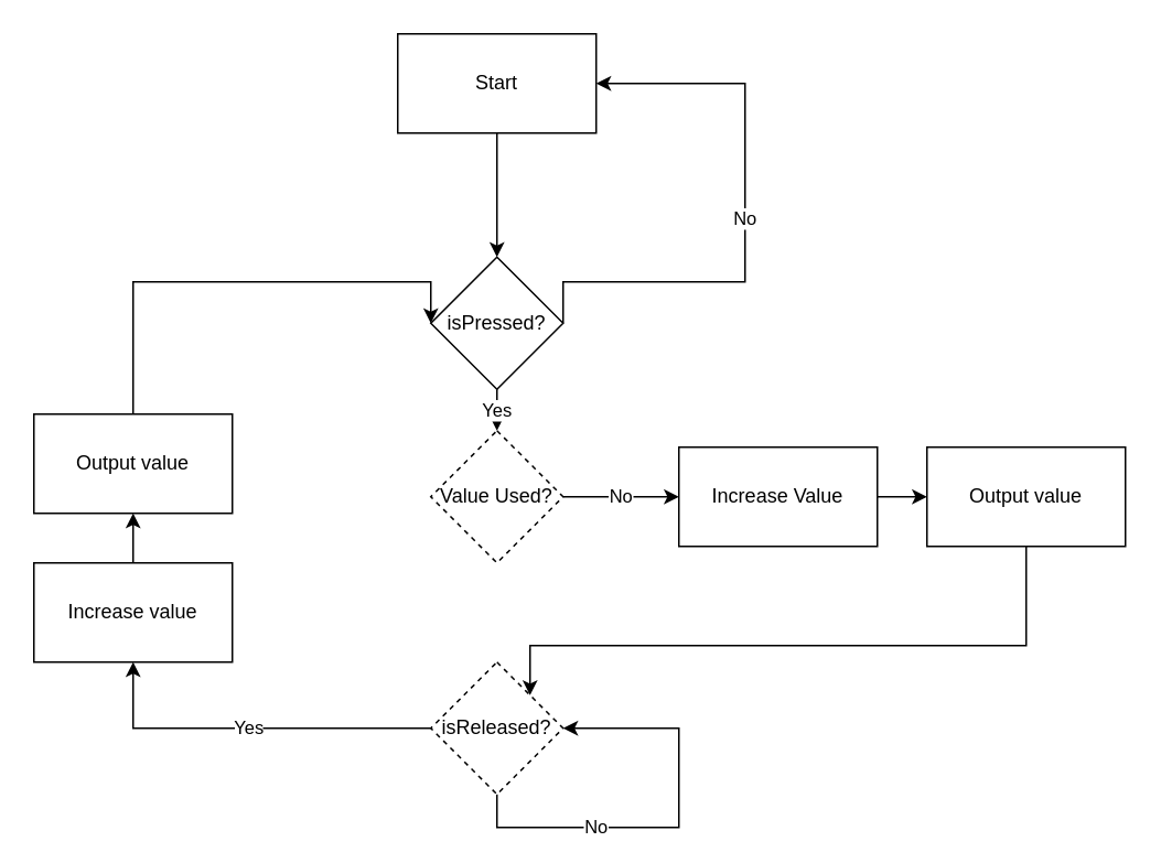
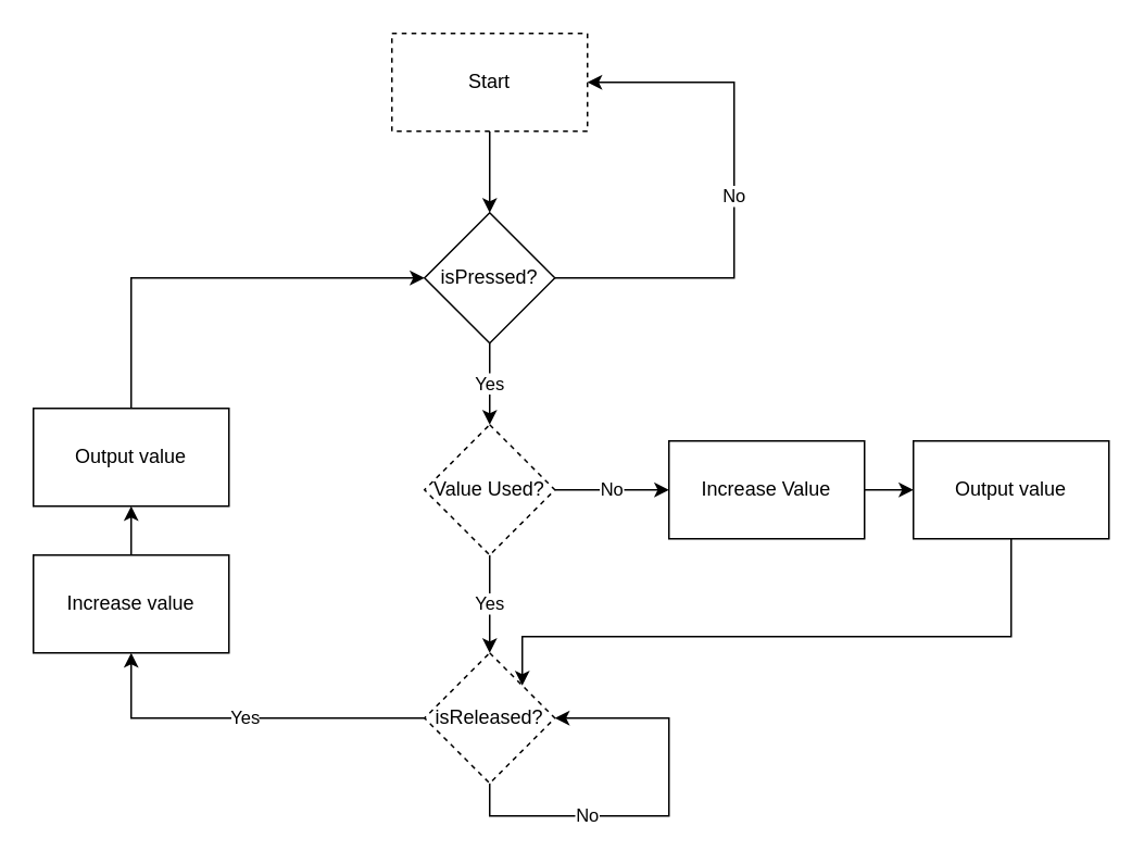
  <mxCell id="0" />
  <mxCell id="1" parent="0" />
  <mxCell id="2" value="" style="edgeStyle=orthogonalEdgeStyle;rounded=0;orthogonalLoop=1;jettySize=auto;html=1;entryX=0.5;entryY=0;entryDx=0;entryDy=0;" edge="1" parent="1" source="3" target="6"><mxGeometry relative="1" as="geometry"><mxPoint x="300" y="160" as="targetPoint" /></mxGeometry></mxCell>
- <mxCell id="3" value="Start" style="rounded=0;whiteSpace=wrap;html=1;" vertex="1" parent="1"><mxGeometry x="240" y="20" width="120" height="60" as="geometry" /></mxCell>
+ <mxCell id="3" value="Start" style="rounded=0;whiteSpace=wrap;html=1;dashed=1;" vertex="1" parent="1"><mxGeometry x="240" y="20" width="120" height="60" as="geometry" /></mxCell>
  <mxCell id="4" value="No" style="edgeStyle=orthogonalEdgeStyle;rounded=0;orthogonalLoop=1;jettySize=auto;html=1;exitX=1;exitY=0.5;exitDx=0;exitDy=0;entryX=1;entryY=0.5;entryDx=0;entryDy=0;" edge="1" parent="1" source="6" target="3"><mxGeometry relative="1" as="geometry"><Array as="points"><mxPoint x="450" y="170" /><mxPoint x="450" y="50" /></Array></mxGeometry></mxCell>
  <mxCell id="5" value="Yes" style="edgeStyle=orthogonalEdgeStyle;rounded=0;orthogonalLoop=1;jettySize=auto;html=1;exitX=0.5;exitY=1;exitDx=0;exitDy=0;entryX=0.5;entryY=0;entryDx=0;entryDy=0;" edge="1" parent="1" source="6" target="9"><mxGeometry relative="1" as="geometry" /></mxCell>
- <mxCell id="6" value="isPressed?" style="rhombus;whiteSpace=wrap;html=1;" vertex="1" parent="1"><mxGeometry x="260" y="155" width="80" height="80" as="geometry" /></mxCell>
+ <mxCell id="6" value="isPressed?" style="rhombus;whiteSpace=wrap;html=1;" vertex="1" parent="1"><mxGeometry x="260" y="130" width="80" height="80" as="geometry" /></mxCell>
  <mxCell id="7" value="No" style="edgeStyle=orthogonalEdgeStyle;rounded=0;orthogonalLoop=1;jettySize=auto;html=1;exitX=1;exitY=0.5;exitDx=0;exitDy=0;entryX=0;entryY=0.5;entryDx=0;entryDy=0;" edge="1" parent="1" source="9" target="15"><mxGeometry relative="1" as="geometry" /></mxCell>
+ <mxCell id="8" value="Yes" style="edgeStyle=orthogonalEdgeStyle;rounded=0;orthogonalLoop=1;jettySize=auto;html=1;" edge="1" parent="1" source="9" target="12"><mxGeometry relative="1" as="geometry" /></mxCell>
  <mxCell id="9" value="Value Used?" style="rhombus;whiteSpace=wrap;html=1;dashed=1;" vertex="1" parent="1"><mxGeometry x="260" y="260" width="80" height="80" as="geometry" /></mxCell>
  <mxCell id="10" value="Yes" style="edgeStyle=orthogonalEdgeStyle;rounded=0;orthogonalLoop=1;jettySize=auto;html=1;exitX=0;exitY=0.5;exitDx=0;exitDy=0;entryX=0.5;entryY=1;entryDx=0;entryDy=0;" edge="1" parent="1" source="12" target="18"><mxGeometry relative="1" as="geometry"><mxPoint x="80" y="350" as="targetPoint" /></mxGeometry></mxCell>
  <mxCell id="11" value="No" style="edgeStyle=orthogonalEdgeStyle;rounded=0;orthogonalLoop=1;jettySize=auto;html=1;exitX=0.5;exitY=1;exitDx=0;exitDy=0;entryX=1;entryY=0.5;entryDx=0;entryDy=0;" edge="1" parent="1" source="12" target="12"><mxGeometry x="-0.385" relative="1" as="geometry"><mxPoint x="410" y="450" as="targetPoint" /><Array as="points"><mxPoint x="300" y="500" /><mxPoint x="410" y="500" /><mxPoint x="410" y="440" /></Array><mxPoint as="offset" /></mxGeometry></mxCell>
  <mxCell id="12" value="isReleased?" style="rhombus;whiteSpace=wrap;html=1;dashed=1;" vertex="1" parent="1"><mxGeometry x="260" y="400" width="80" height="80" as="geometry" /></mxCell>
  <mxCell id="13" style="edgeStyle=orthogonalEdgeStyle;rounded=0;orthogonalLoop=1;jettySize=auto;html=1;exitX=0.5;exitY=1;exitDx=0;exitDy=0;entryX=1;entryY=0;entryDx=0;entryDy=0;" edge="1" parent="1" source="16" target="12"><mxGeometry relative="1" as="geometry"><Array as="points"><mxPoint x="620" y="390" /><mxPoint x="320" y="390" /></Array></mxGeometry></mxCell>
  <mxCell id="14" value="" style="edgeStyle=orthogonalEdgeStyle;rounded=0;orthogonalLoop=1;jettySize=auto;html=1;" edge="1" parent="1" source="15" target="16"><mxGeometry relative="1" as="geometry" /></mxCell>
  <mxCell id="15" value="Increase Value" style="rounded=0;whiteSpace=wrap;html=1;" vertex="1" parent="1"><mxGeometry x="410" y="270" width="120" height="60" as="geometry" /></mxCell>
  <mxCell id="16" value="Output value" style="rounded=0;whiteSpace=wrap;html=1;" vertex="1" parent="1"><mxGeometry x="560" y="270" width="120" height="60" as="geometry" /></mxCell>
  <mxCell id="17" style="edgeStyle=orthogonalEdgeStyle;rounded=0;orthogonalLoop=1;jettySize=auto;html=1;exitX=0.5;exitY=0;exitDx=0;exitDy=0;entryX=0.5;entryY=1;entryDx=0;entryDy=0;" edge="1" parent="1" source="18" target="20"><mxGeometry relative="1" as="geometry" /></mxCell>
  <mxCell id="18" value="Increase value" style="rounded=0;whiteSpace=wrap;html=1;" vertex="1" parent="1"><mxGeometry x="20" y="340" width="120" height="60" as="geometry" /></mxCell>
  <mxCell id="19" style="edgeStyle=orthogonalEdgeStyle;rounded=0;orthogonalLoop=1;jettySize=auto;html=1;exitX=0.5;exitY=0;exitDx=0;exitDy=0;entryX=0;entryY=0.5;entryDx=0;entryDy=0;" edge="1" parent="1" source="20" target="6"><mxGeometry relative="1" as="geometry"><Array as="points"><mxPoint x="80" y="170" /></Array></mxGeometry></mxCell>
  <mxCell id="20" value="Output value" style="rounded=0;whiteSpace=wrap;html=1;" vertex="1" parent="1"><mxGeometry x="20" y="250" width="120" height="60" as="geometry" /></mxCell>
